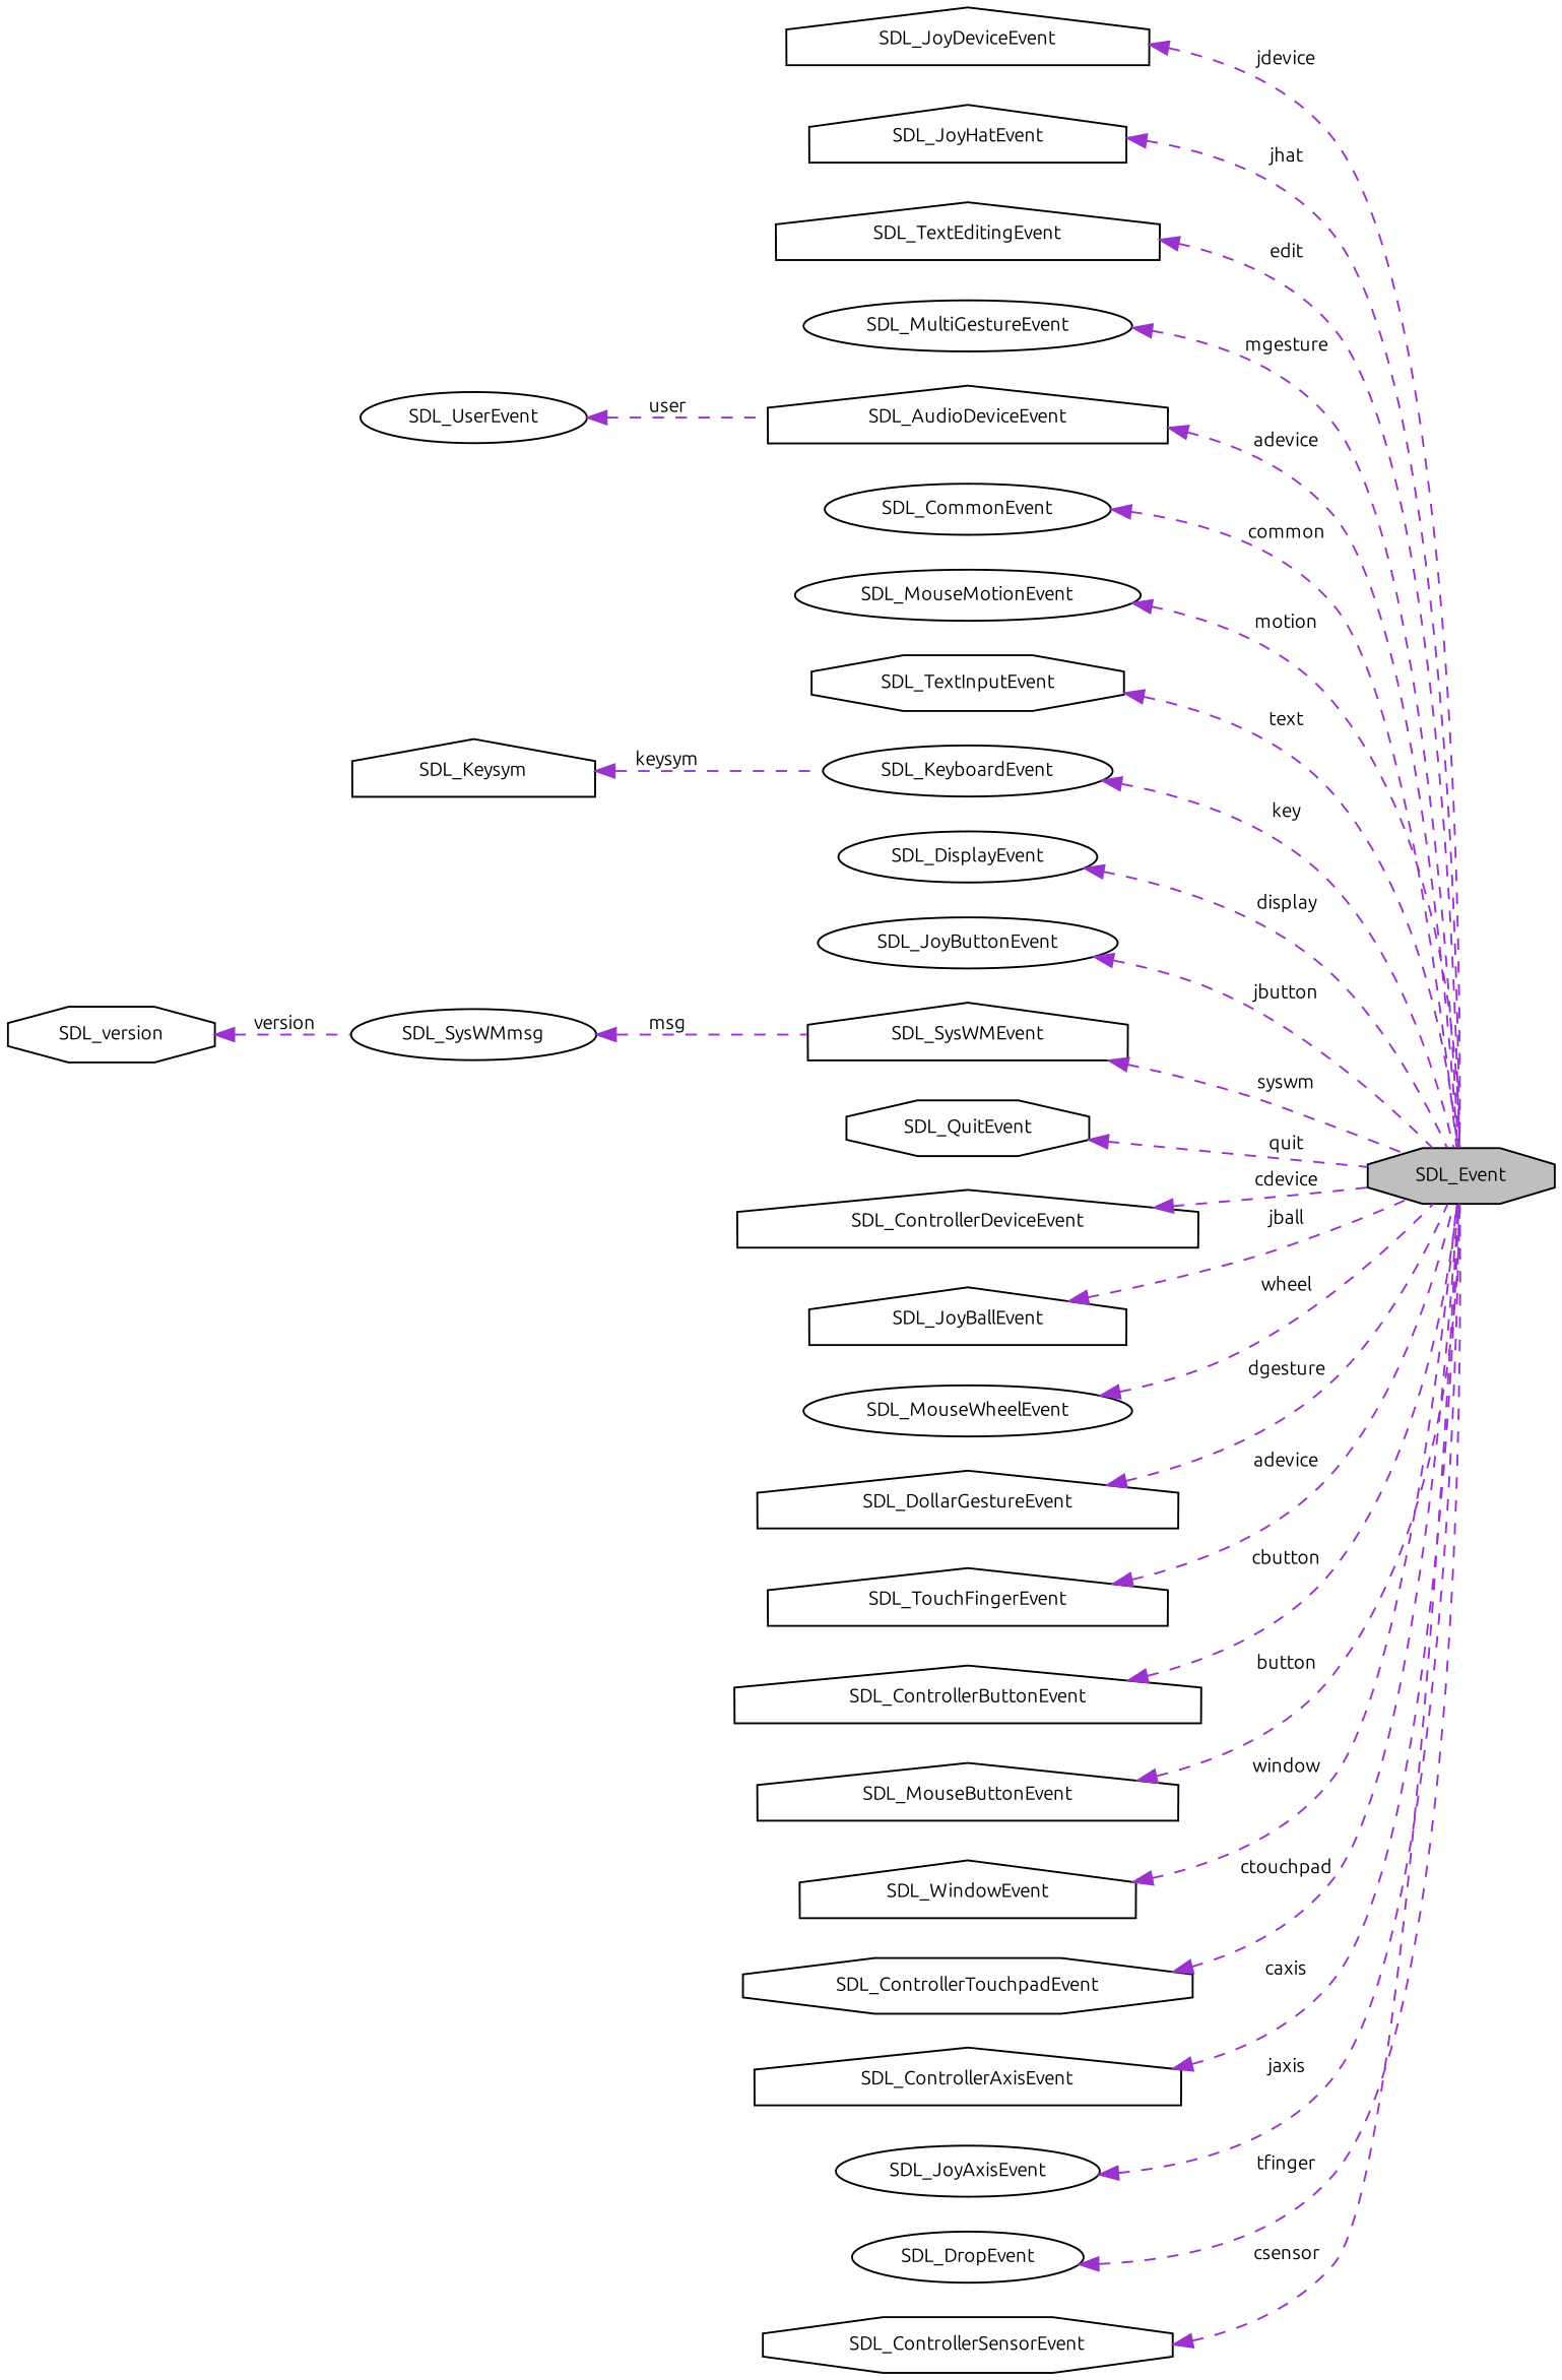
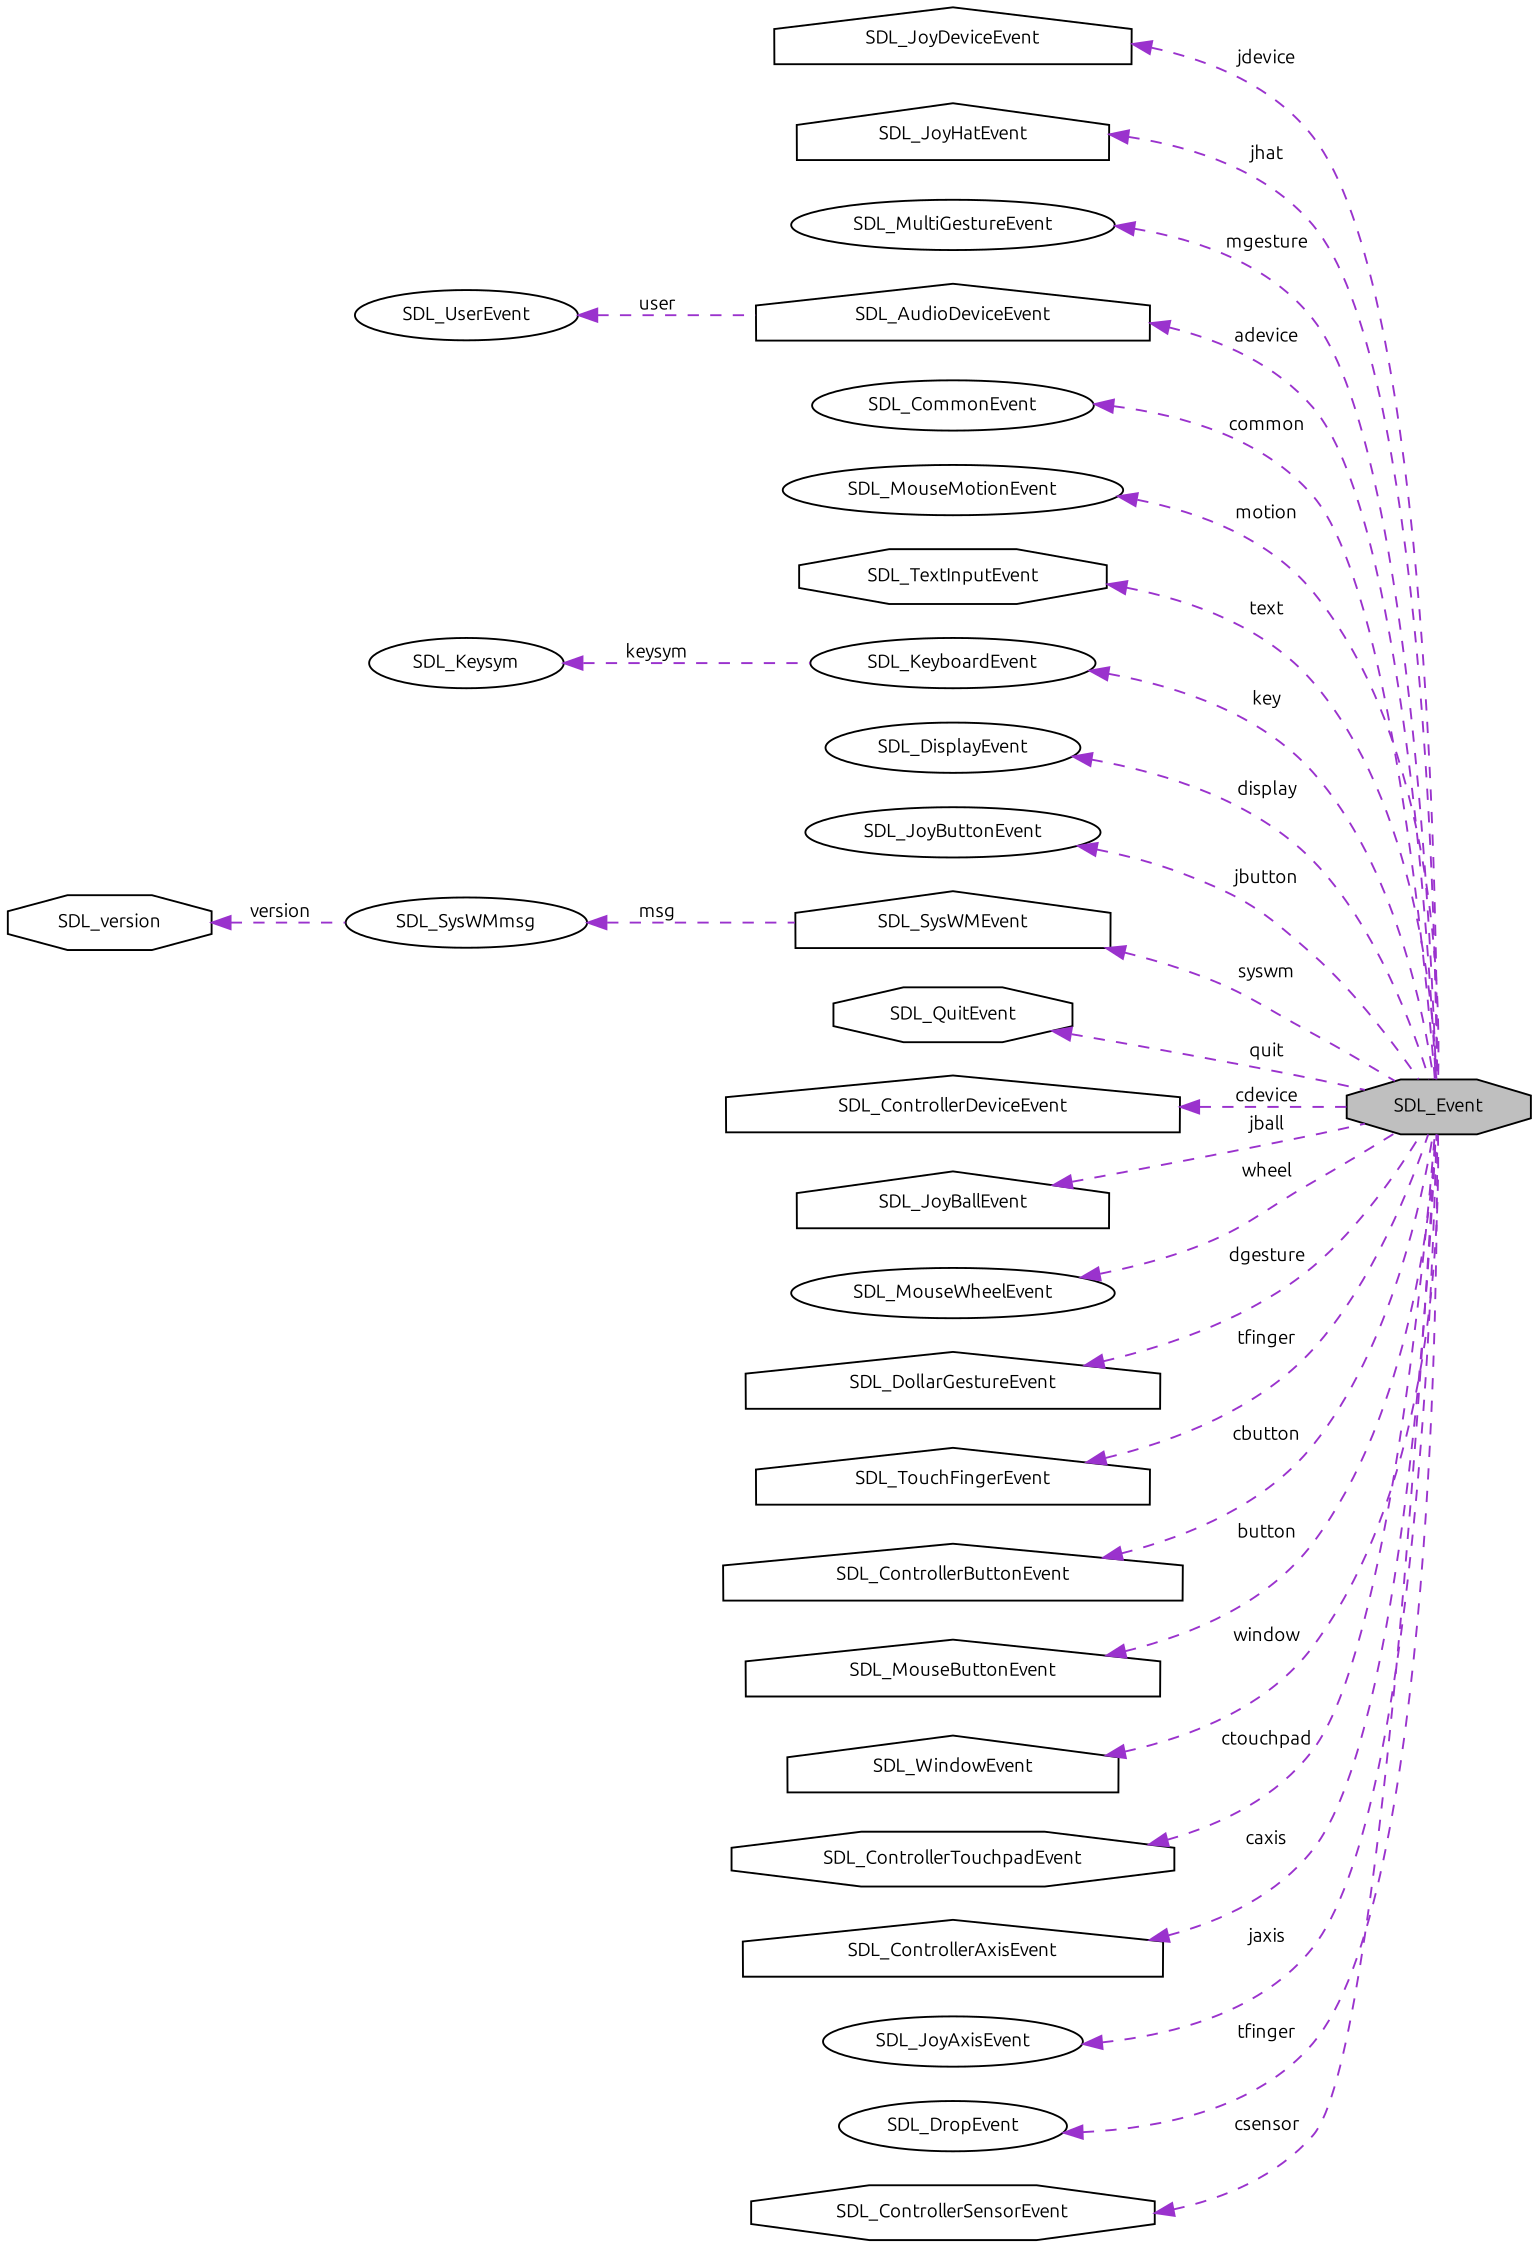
  digraph {
    fontname=Ubuntu
    rankdir=LR
    node [color=black fillcolor=white fontname=Ubuntu fontsize=10 shape=house style=filled]
    edge [color=darkorchid3 dir=back fontname=Ubuntu fontsize=10 labelfontname=Helvetica labelfontsize=10 style=dashed]
    n1 [fillcolor=grey75 fontcolor=black height=0.2 label=SDL_Event shape=octagon width=0.4]
    n2 [height=0.2 label=SDL_JoyDeviceEvent width=0.4]
    n3 [height=0.2 label=SDL_JoyHatEvent width=0.4]
-   n4 [height=0.2 label=SDL_TextEditingEvent width=0.4]
    n5 [height=0.2 label=SDL_MultiGestureEvent shape=ellipse width=0.4]
    n6 [height=0.2 label=SDL_UserEvent shape=ellipse width=0.4]
    n7 [height=0.2 label=SDL_AudioDeviceEvent width=0.4]
    n8 [height=0.2 label=SDL_CommonEvent shape=ellipse width=0.4]
    n9 [height=0.2 label=SDL_MouseMotionEvent shape=ellipse width=0.4]
    n10 [height=0.2 label=SDL_TextInputEvent shape=octagon width=0.4]
    n11 [height=0.2 label=SDL_KeyboardEvent shape=ellipse width=0.4]
-   n12 [height=0.2 label=SDL_Keysym width=0.4]
+   n12 [height=0.2 label=SDL_Keysym shape=ellipse width=0.4]
    n13 [height=0.2 label=SDL_DisplayEvent shape=ellipse width=0.4]
    n14 [height=0.2 label=SDL_JoyButtonEvent shape=ellipse width=0.4]
    n15 [height=0.2 label=SDL_SysWMEvent width=0.4]
    n16 [height=0.2 label=SDL_SysWMmsg shape=ellipse width=0.4]
    n17 [height=0.2 label=SDL_version shape=octagon width=0.4]
    n18 [height=0.2 label=SDL_QuitEvent shape=octagon width=0.4]
    n19 [height=0.2 label=SDL_ControllerDeviceEvent width=0.4]
    n20 [height=0.2 label=SDL_JoyBallEvent width=0.4]
    n21 [height=0.2 label=SDL_MouseWheelEvent shape=ellipse width=0.4]
    n22 [height=0.2 label=SDL_DollarGestureEvent width=0.4]
    n23 [height=0.2 label=SDL_TouchFingerEvent width=0.4]
    n24 [height=0.2 label=SDL_ControllerButtonEvent width=0.4]
    n25 [height=0.2 label=SDL_MouseButtonEvent width=0.4]
    n26 [height=0.2 label=SDL_WindowEvent width=0.4]
    n27 [height=0.2 label=SDL_ControllerTouchpadEvent shape=octagon width=0.4]
    n28 [height=0.2 label=SDL_ControllerAxisEvent width=0.4]
    n29 [height=0.2 label=SDL_JoyAxisEvent shape=ellipse width=0.4]
    n30 [height=0.2 label=SDL_DropEvent shape=ellipse width=0.4]
    n31 [height=0.2 label=SDL_ControllerSensorEvent shape=octagon width=0.4]
    n2 -> n1 [label=" jdevice"]
    n3 -> n1 [label=" jhat"]
-   n4 -> n1 [label=" edit"]
    n5 -> n1 [label=" mgesture"]
    n6 -> n7 [label=" user"]
    n7 -> n1 [label=" adevice"]
    n8 -> n1 [label=" common"]
    n9 -> n1 [label=" motion"]
    n10 -> n1 [label=" text"]
    n11 -> n1 [label=" key"]
    n12 -> n11 [label=" keysym"]
    n13 -> n1 [label=" display"]
    n14 -> n1 [label=" jbutton"]
    n15 -> n1 [label=" syswm"]
    n16 -> n15 [label=" msg"]
    n17 -> n16 [label=" version"]
    n18 -> n1 [label=" quit"]
    n19 -> n1 [label=" cdevice"]
    n20 -> n1 [label=" jball"]
    n21 -> n1 [label=" wheel"]
    n22 -> n1 [label=" dgesture"]
-   n23 -> n1 [label=" adevice"]
+   n23 -> n1 [label=" tfinger"]
    n24 -> n1 [label=" cbutton"]
    n25 -> n1 [label=" button"]
    n26 -> n1 [label=" window"]
    n27 -> n1 [label=" ctouchpad"]
    n28 -> n1 [label=" caxis"]
    n29 -> n1 [label=" jaxis"]
    n30 -> n1 [label=" tfinger"]
    n31 -> n1 [label=" csensor"]
  }
